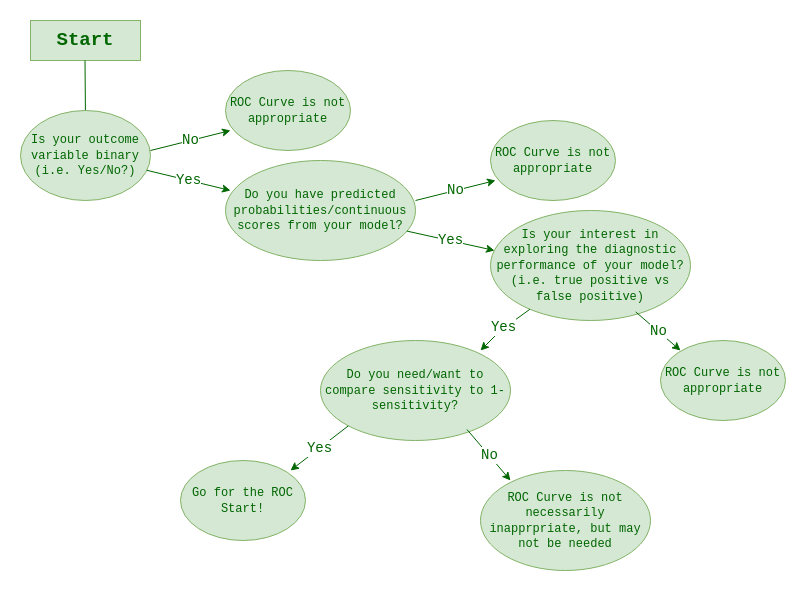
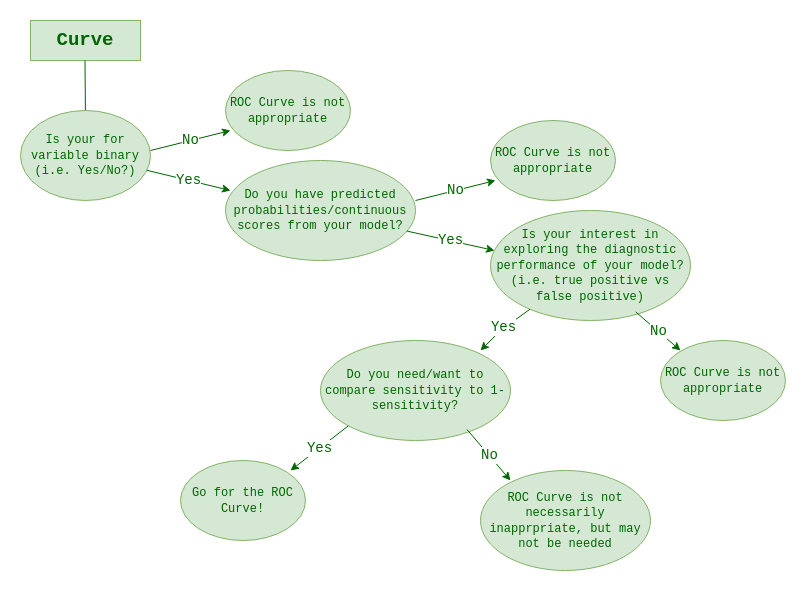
  <mxCell id="0" />
  <mxCell id="1" parent="0" />
- <mxCell id="2" value="Start" style="rounded=0;whiteSpace=wrap;html=1;fillColor=#d5e8d4;strokeColor=#82b366;fontStyle=1;fontFamily=Courier New;fontColor=#006600;fontSize=19;labelBorderColor=none;" vertex="1" parent="1"><mxGeometry x="30" y="20" width="110" height="40" as="geometry" /></mxCell>
+ <mxCell id="2" value="Curve" style="rounded=0;whiteSpace=wrap;html=1;fillColor=#d5e8d4;strokeColor=#82b366;fontStyle=1;fontFamily=Courier New;fontColor=#006600;fontSize=19;labelBorderColor=none;" vertex="1" parent="1"><mxGeometry x="30" y="20" width="110" height="40" as="geometry" /></mxCell>
  <mxCell id="3" value="" style="endArrow=classic;html=1;rounded=0;fontColor=#006600;strokeColor=#006600;" edge="1" parent="1"><mxGeometry width="50" height="50" relative="1" as="geometry"><mxPoint x="84.5" y="60" as="sourcePoint" /><mxPoint x="85" y="120" as="targetPoint" /></mxGeometry></mxCell>
- <mxCell id="4" value="&lt;font face=&quot;Courier New&quot; color=&quot;#006600&quot;&gt;Is your outcome variable binary (i.e. Yes/No?)&lt;/font&gt;" style="ellipse;whiteSpace=wrap;html=1;fillColor=#d5e8d4;strokeColor=#82b366;" vertex="1" parent="1"><mxGeometry x="20" y="110" width="130" height="90" as="geometry" /></mxCell>
+ <mxCell id="4" value="&lt;font face=&quot;Courier New&quot; color=&quot;#006600&quot;&gt;Is your for variable binary (i.e. Yes/No?)&lt;/font&gt;" style="ellipse;whiteSpace=wrap;html=1;fillColor=#d5e8d4;strokeColor=#82b366;" vertex="1" parent="1"><mxGeometry x="20" y="110" width="130" height="90" as="geometry" /></mxCell>
  <mxCell id="5" value="&lt;font face=&quot;Courier New&quot; color=&quot;#006600&quot;&gt;&lt;span style=&quot;font-size: 14px;&quot;&gt;No&lt;/span&gt;&lt;/font&gt;" style="endArrow=classic;html=1;rounded=0;strokeColor=#006600;" edge="1" parent="1"><mxGeometry width="50" height="50" relative="1" as="geometry"><mxPoint x="150" y="150" as="sourcePoint" /><mxPoint x="230" y="130" as="targetPoint" /></mxGeometry></mxCell>
  <mxCell id="6" value="&lt;font face=&quot;Courier New&quot; color=&quot;#006600&quot;&gt;&lt;span style=&quot;font-size: 14px;&quot;&gt;Yes&lt;/span&gt;&lt;/font&gt;" style="endArrow=classic;html=1;rounded=0;strokeColor=#006600;" edge="1" parent="1" source="4"><mxGeometry width="50" height="50" relative="1" as="geometry"><mxPoint x="150" y="170" as="sourcePoint" /><mxPoint x="230" y="190" as="targetPoint" /></mxGeometry></mxCell>
  <mxCell id="7" value="&lt;font face=&quot;Courier New&quot; color=&quot;#006600&quot;&gt;ROC Curve is not appropriate&lt;/font&gt;" style="ellipse;whiteSpace=wrap;html=1;fillColor=#d5e8d4;strokeColor=#82b366;" vertex="1" parent="1"><mxGeometry x="225" y="70" width="125" height="80" as="geometry" /></mxCell>
  <mxCell id="8" value="&lt;font face=&quot;Courier New&quot; color=&quot;#006600&quot;&gt;Do you have predicted probabilities/continuous scores from your model?&lt;/font&gt;" style="ellipse;whiteSpace=wrap;html=1;fillColor=#d5e8d4;strokeColor=#82b366;" vertex="1" parent="1"><mxGeometry x="225" y="160" width="190" height="100" as="geometry" /></mxCell>
  <mxCell id="9" value="&lt;font face=&quot;Courier New&quot; color=&quot;#006600&quot;&gt;&lt;span style=&quot;font-size: 14px;&quot;&gt;Yes&lt;/span&gt;&lt;/font&gt;" style="endArrow=classic;html=1;rounded=0;strokeColor=#006600;exitX=0.955;exitY=0.706;exitDx=0;exitDy=0;exitPerimeter=0;" edge="1" parent="1" source="8"><mxGeometry width="50" height="50" relative="1" as="geometry"><mxPoint x="410" y="230" as="sourcePoint" /><mxPoint x="494" y="250" as="targetPoint" /></mxGeometry></mxCell>
  <mxCell id="10" value="&lt;font face=&quot;Courier New&quot; color=&quot;#006600&quot;&gt;&lt;span style=&quot;font-size: 14px;&quot;&gt;No&lt;/span&gt;&lt;/font&gt;" style="endArrow=classic;html=1;rounded=0;strokeColor=#006600;" edge="1" parent="1"><mxGeometry width="50" height="50" relative="1" as="geometry"><mxPoint x="415" y="200" as="sourcePoint" /><mxPoint x="495" y="180" as="targetPoint" /></mxGeometry></mxCell>
  <mxCell id="11" value="&lt;font face=&quot;Courier New&quot; color=&quot;#006600&quot;&gt;ROC Curve is not appropriate&lt;/font&gt;" style="ellipse;whiteSpace=wrap;html=1;fillColor=#d5e8d4;strokeColor=#82b366;" vertex="1" parent="1"><mxGeometry x="490" y="120" width="125" height="80" as="geometry" /></mxCell>
  <mxCell id="12" value="&lt;font face=&quot;Courier New&quot; color=&quot;#006600&quot;&gt;Is your interest in exploring the diagnostic performance of your model? (i.e. true positive vs false positive)&lt;/font&gt;" style="ellipse;whiteSpace=wrap;html=1;fillColor=#d5e8d4;strokeColor=#82b366;" vertex="1" parent="1"><mxGeometry x="490" y="210" width="200" height="110" as="geometry" /></mxCell>
  <mxCell id="13" value="&lt;font face=&quot;Courier New&quot; color=&quot;#006600&quot;&gt;&lt;span style=&quot;font-size: 14px;&quot;&gt;Yes&lt;/span&gt;&lt;/font&gt;" style="endArrow=classic;html=1;rounded=0;strokeColor=#006600;" edge="1" parent="1" source="12"><mxGeometry width="50" height="50" relative="1" as="geometry"><mxPoint x="460" y="320" as="sourcePoint" /><mxPoint x="480" y="350" as="targetPoint" /><Array as="points"><mxPoint x="500" y="330" /></Array></mxGeometry></mxCell>
  <mxCell id="14" value="&lt;font face=&quot;Courier New&quot; color=&quot;#006600&quot;&gt;&lt;span style=&quot;font-size: 14px;&quot;&gt;No&lt;/span&gt;&lt;/font&gt;" style="endArrow=classic;html=1;rounded=0;strokeColor=#006600;exitX=0.726;exitY=0.922;exitDx=0;exitDy=0;exitPerimeter=0;" edge="1" parent="1" source="12"><mxGeometry width="50" height="50" relative="1" as="geometry"><mxPoint x="600" y="370" as="sourcePoint" /><mxPoint x="680" y="350" as="targetPoint" /></mxGeometry></mxCell>
  <mxCell id="15" value="&lt;font face=&quot;Courier New&quot; color=&quot;#006600&quot;&gt;ROC Curve is not appropriate&lt;/font&gt;" style="ellipse;whiteSpace=wrap;html=1;fillColor=#d5e8d4;strokeColor=#82b366;" vertex="1" parent="1"><mxGeometry x="660" y="340" width="125" height="80" as="geometry" /></mxCell>
  <mxCell id="16" value="&lt;font face=&quot;Courier New&quot; color=&quot;#006600&quot;&gt;Do you need/want to compare sensitivity to 1-sensitivity?&lt;/font&gt;" style="ellipse;whiteSpace=wrap;html=1;fillColor=#d5e8d4;strokeColor=#82b366;" vertex="1" parent="1"><mxGeometry x="320" y="340" width="190" height="100" as="geometry" /></mxCell>
  <mxCell id="17" value="&lt;font face=&quot;Courier New&quot; color=&quot;#006600&quot;&gt;&lt;span style=&quot;font-size: 14px;&quot;&gt;Yes&lt;/span&gt;&lt;/font&gt;" style="endArrow=classic;html=1;rounded=0;strokeColor=#006600;exitX=0;exitY=1;exitDx=0;exitDy=0;" edge="1" parent="1" source="16"><mxGeometry width="50" height="50" relative="1" as="geometry"><mxPoint x="243.5" y="430" as="sourcePoint" /><mxPoint x="290" y="470" as="targetPoint" /></mxGeometry></mxCell>
- <mxCell id="18" value="&lt;font face=&quot;Courier New&quot; color=&quot;#006600&quot;&gt;Go for the ROC Start!&lt;/font&gt;" style="ellipse;whiteSpace=wrap;html=1;fillColor=#d5e8d4;strokeColor=#82b366;" vertex="1" parent="1"><mxGeometry x="180" y="460" width="125" height="80" as="geometry" /></mxCell>
+ <mxCell id="18" value="&lt;font face=&quot;Courier New&quot; color=&quot;#006600&quot;&gt;Go for the ROC Curve!&lt;/font&gt;" style="ellipse;whiteSpace=wrap;html=1;fillColor=#d5e8d4;strokeColor=#82b366;" vertex="1" parent="1"><mxGeometry x="180" y="460" width="125" height="80" as="geometry" /></mxCell>
  <mxCell id="19" value="&lt;font face=&quot;Courier New&quot; color=&quot;#006600&quot;&gt;&lt;span style=&quot;font-size: 14px;&quot;&gt;No&lt;/span&gt;&lt;/font&gt;" style="endArrow=classic;html=1;rounded=0;strokeColor=#006600;exitX=0.771;exitY=0.89;exitDx=0;exitDy=0;exitPerimeter=0;" edge="1" parent="1" source="16"><mxGeometry width="50" height="50" relative="1" as="geometry"><mxPoint x="450" y="470" as="sourcePoint" /><mxPoint x="510" y="480" as="targetPoint" /></mxGeometry></mxCell>
  <mxCell id="20" value="&lt;font face=&quot;Courier New&quot; color=&quot;#006600&quot;&gt;ROC Curve is not necessarily inapprpriate, but may not be needed&lt;/font&gt;" style="ellipse;whiteSpace=wrap;html=1;fillColor=#d5e8d4;strokeColor=#82b366;" vertex="1" parent="1"><mxGeometry x="480" y="470" width="170" height="100" as="geometry" /></mxCell>
